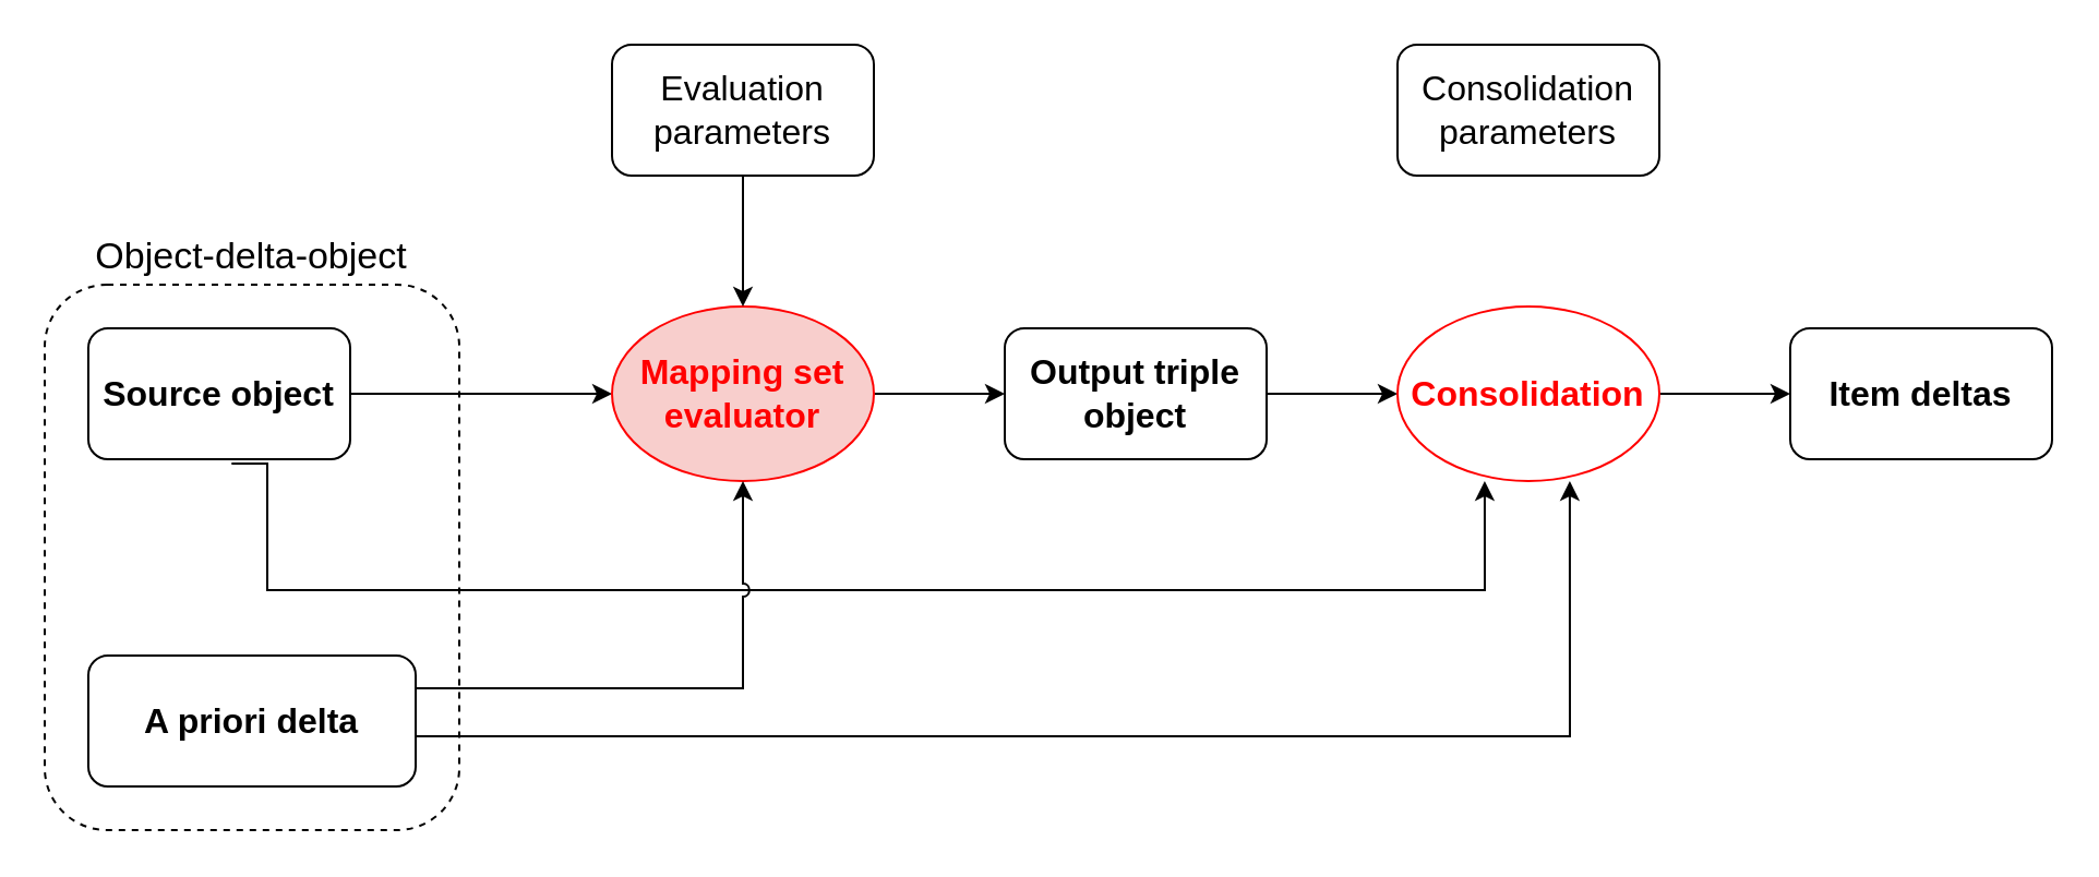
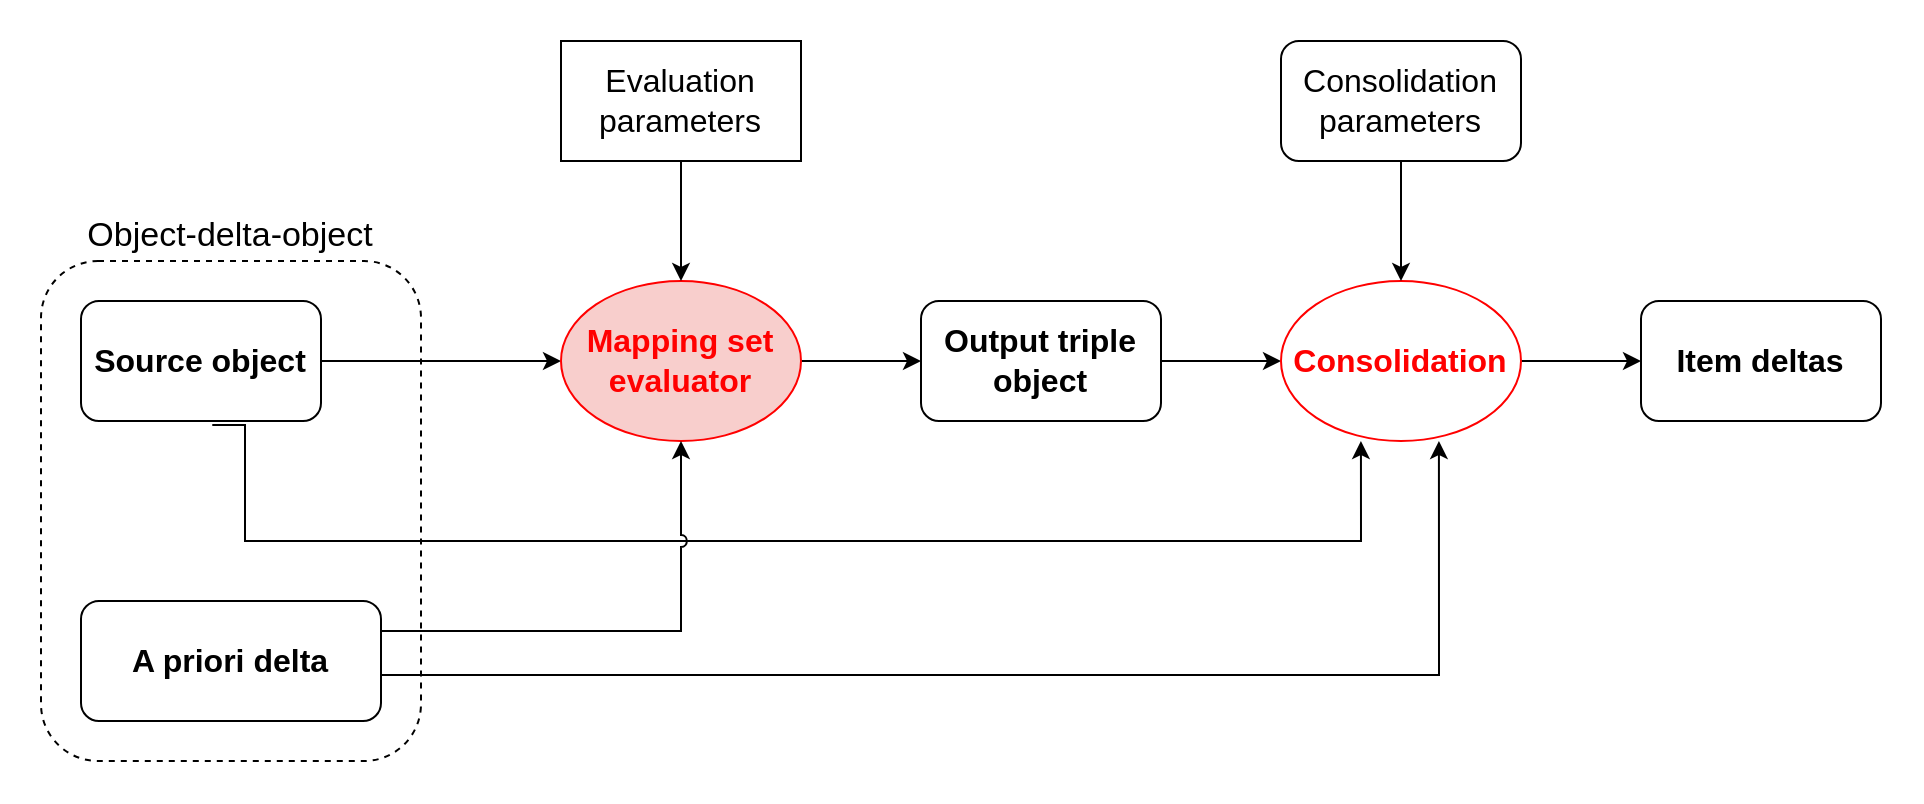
  <mxCell id="0" />
  <mxCell id="1" parent="0" />
  <mxCell id="2" value="&lt;font style=&quot;font-size: 17px&quot;&gt;Object-delta-object&lt;/font&gt;" style="rounded=1;whiteSpace=wrap;html=1;labelPosition=center;verticalLabelPosition=top;align=center;verticalAlign=bottom;dashed=1;" vertex="1" parent="1"><mxGeometry y="130" width="190" height="250" as="geometry" x="20" /></mxCell>
  <mxCell id="3" style="edgeStyle=orthogonalEdgeStyle;rounded=0;orthogonalLoop=1;jettySize=auto;html=1;exitX=1;exitY=0.5;exitDx=0;exitDy=0;entryX=0;entryY=0.5;entryDx=0;entryDy=0;fontSize=16;" parent="1" source="5" target="7" edge="1"><mxGeometry relative="1" as="geometry" /></mxCell>
  <mxCell id="4" style="edgeStyle=orthogonalEdgeStyle;rounded=0;orthogonalLoop=1;jettySize=auto;html=1;entryX=0.333;entryY=1;entryDx=0;entryDy=0;entryPerimeter=0;exitX=0.547;exitY=1.033;exitDx=0;exitDy=0;exitPerimeter=0;" edge="1" parent="1" source="5" target="16"><mxGeometry relative="1" as="geometry"><mxPoint x="190" y="270" as="sourcePoint" /><mxPoint x="680" y="221" as="targetPoint" /><Array as="points"><mxPoint x="122" y="270" /><mxPoint x="680" y="270" /></Array></mxGeometry></mxCell>
  <mxCell id="5" value="Source object" style="rounded=1;whiteSpace=wrap;html=1;fontSize=16;fontStyle=1" parent="1" vertex="1"><mxGeometry x="40" y="150" width="120" height="60" as="geometry" /></mxCell>
  <mxCell id="6" style="edgeStyle=orthogonalEdgeStyle;rounded=0;orthogonalLoop=1;jettySize=auto;html=1;exitX=1;exitY=0.5;exitDx=0;exitDy=0;entryX=0;entryY=0.5;entryDx=0;entryDy=0;fontSize=16;" parent="1" source="7" target="9" edge="1"><mxGeometry relative="1" as="geometry" /></mxCell>
  <mxCell id="7" value="&lt;div&gt;Mapping set evaluator&lt;/div&gt;" style="ellipse;whiteSpace=wrap;html=1;fontSize=16;fontColor=#FF0000;fontStyle=1;strokeColor=#FF0000;fillColor=#f8cecc;" parent="1" vertex="1"><mxGeometry x="280" y="140" width="120" height="80" as="geometry" /></mxCell>
  <mxCell id="8" style="edgeStyle=orthogonalEdgeStyle;rounded=0;orthogonalLoop=1;jettySize=auto;html=1;exitX=1;exitY=0.5;exitDx=0;exitDy=0;entryX=0;entryY=0.5;entryDx=0;entryDy=0;" edge="1" parent="1" source="9" target="16"><mxGeometry relative="1" as="geometry" /></mxCell>
  <mxCell id="9" value="Output triple object" style="rounded=1;whiteSpace=wrap;html=1;fontSize=16;fontStyle=1" parent="1" vertex="1"><mxGeometry x="460" y="150" width="120" height="60" as="geometry" /></mxCell>
  <mxCell id="10" style="edgeStyle=orthogonalEdgeStyle;rounded=0;orthogonalLoop=1;jettySize=auto;html=1;exitX=0.5;exitY=1;exitDx=0;exitDy=0;entryX=0.5;entryY=0;entryDx=0;entryDy=0;fontSize=16;" parent="1" source="11" target="7" edge="1"><mxGeometry relative="1" as="geometry" /></mxCell>
- <mxCell id="11" value="Evaluation parameters" style="rounded=1;whiteSpace=wrap;html=1;fontSize=16;" parent="1" vertex="1"><mxGeometry x="280" y="20" width="120" height="60" as="geometry" /></mxCell>
+ <mxCell id="11" value="Evaluation parameters" style="whiteSpace=wrap;html=1;fontSize=16;rounded=0;" parent="1" vertex="1"><mxGeometry x="280" y="20" width="120" height="60" as="geometry" /></mxCell>
  <mxCell id="12" style="edgeStyle=orthogonalEdgeStyle;rounded=0;orthogonalLoop=1;jettySize=auto;html=1;exitX=0.993;exitY=0.617;exitDx=0;exitDy=0;entryX=0.658;entryY=1;entryDx=0;entryDy=0;exitPerimeter=0;entryPerimeter=0;" edge="1" parent="1" source="14" target="16"><mxGeometry relative="1" as="geometry" /></mxCell>
  <mxCell id="13" style="edgeStyle=orthogonalEdgeStyle;rounded=0;orthogonalLoop=1;jettySize=auto;html=1;exitX=1;exitY=0.25;exitDx=0;exitDy=0;entryX=0.5;entryY=1;entryDx=0;entryDy=0;jumpStyle=arc;" edge="1" parent="1" source="14" target="7"><mxGeometry relative="1" as="geometry" /></mxCell>
  <mxCell id="14" value="A priori delta" style="rounded=1;whiteSpace=wrap;html=1;fontSize=16;fontStyle=1" vertex="1" parent="1"><mxGeometry x="40" y="300" width="150" height="60" as="geometry" /></mxCell>
  <mxCell id="15" style="edgeStyle=orthogonalEdgeStyle;rounded=0;orthogonalLoop=1;jettySize=auto;html=1;exitX=1;exitY=0.5;exitDx=0;exitDy=0;entryX=0;entryY=0.5;entryDx=0;entryDy=0;" edge="1" parent="1" source="16" target="19"><mxGeometry relative="1" as="geometry" /></mxCell>
  <mxCell id="16" value="&lt;div&gt;Consolidation&lt;/div&gt;" style="ellipse;whiteSpace=wrap;html=1;fontSize=16;fontColor=#FF0000;fontStyle=1;strokeColor=#FF0000;" vertex="1" parent="1"><mxGeometry x="640" y="140" width="120" height="80" as="geometry" /></mxCell>
+ <mxCell id="17" style="edgeStyle=orthogonalEdgeStyle;rounded=0;orthogonalLoop=1;jettySize=auto;html=1;exitX=0.5;exitY=1;exitDx=0;exitDy=0;entryX=0.5;entryY=0;entryDx=0;entryDy=0;" edge="1" parent="1" source="18" target="16"><mxGeometry relative="1" as="geometry" /></mxCell>
  <mxCell id="18" value="Consolidation parameters" style="rounded=1;whiteSpace=wrap;html=1;fontSize=16;" vertex="1" parent="1"><mxGeometry x="640" y="20" width="120" height="60" as="geometry" /></mxCell>
  <mxCell id="19" value="Item deltas" style="rounded=1;whiteSpace=wrap;html=1;fontSize=16;fontStyle=1" vertex="1" parent="1"><mxGeometry x="820" y="150" width="120" height="60" as="geometry" /></mxCell>
